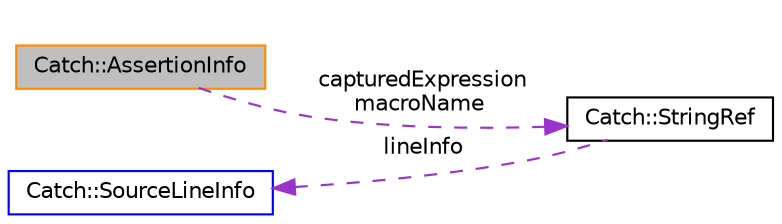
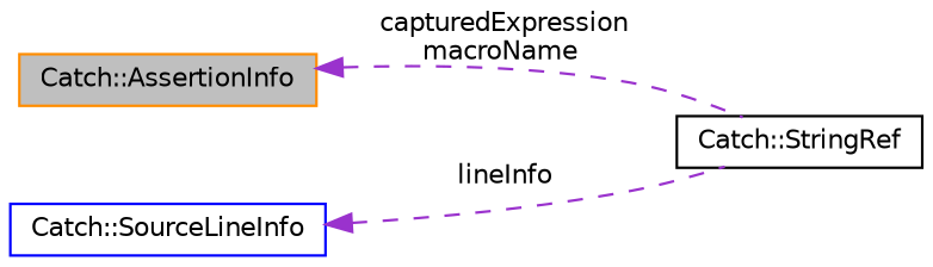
  digraph {
    rankdir=LR
    node [fontname=Helvetica fontsize=10 shape=record]
    edge [color=darkorchid3 dir=back fontname=Helvetica fontsize=10 labelfontname=Helvetica labelfontsize=10 style=dashed]
    n1 [color=darkorange fillcolor=grey75 fontcolor=black height=0.2 label="Catch::AssertionInfo" style=filled width=0.4]
    n2 [color=blue height=0.2 label="Catch::SourceLineInfo" width=0.4]
    n3 [color=black height=0.2 label="Catch::StringRef" width=0.4]
    n2 -> n3 [label=" lineInfo"]
-   n3 -> n1 [label=" capturedExpression\nmacroName"]
+   n1 -> n3 [label=" capturedExpression\nmacroName"]
  }
